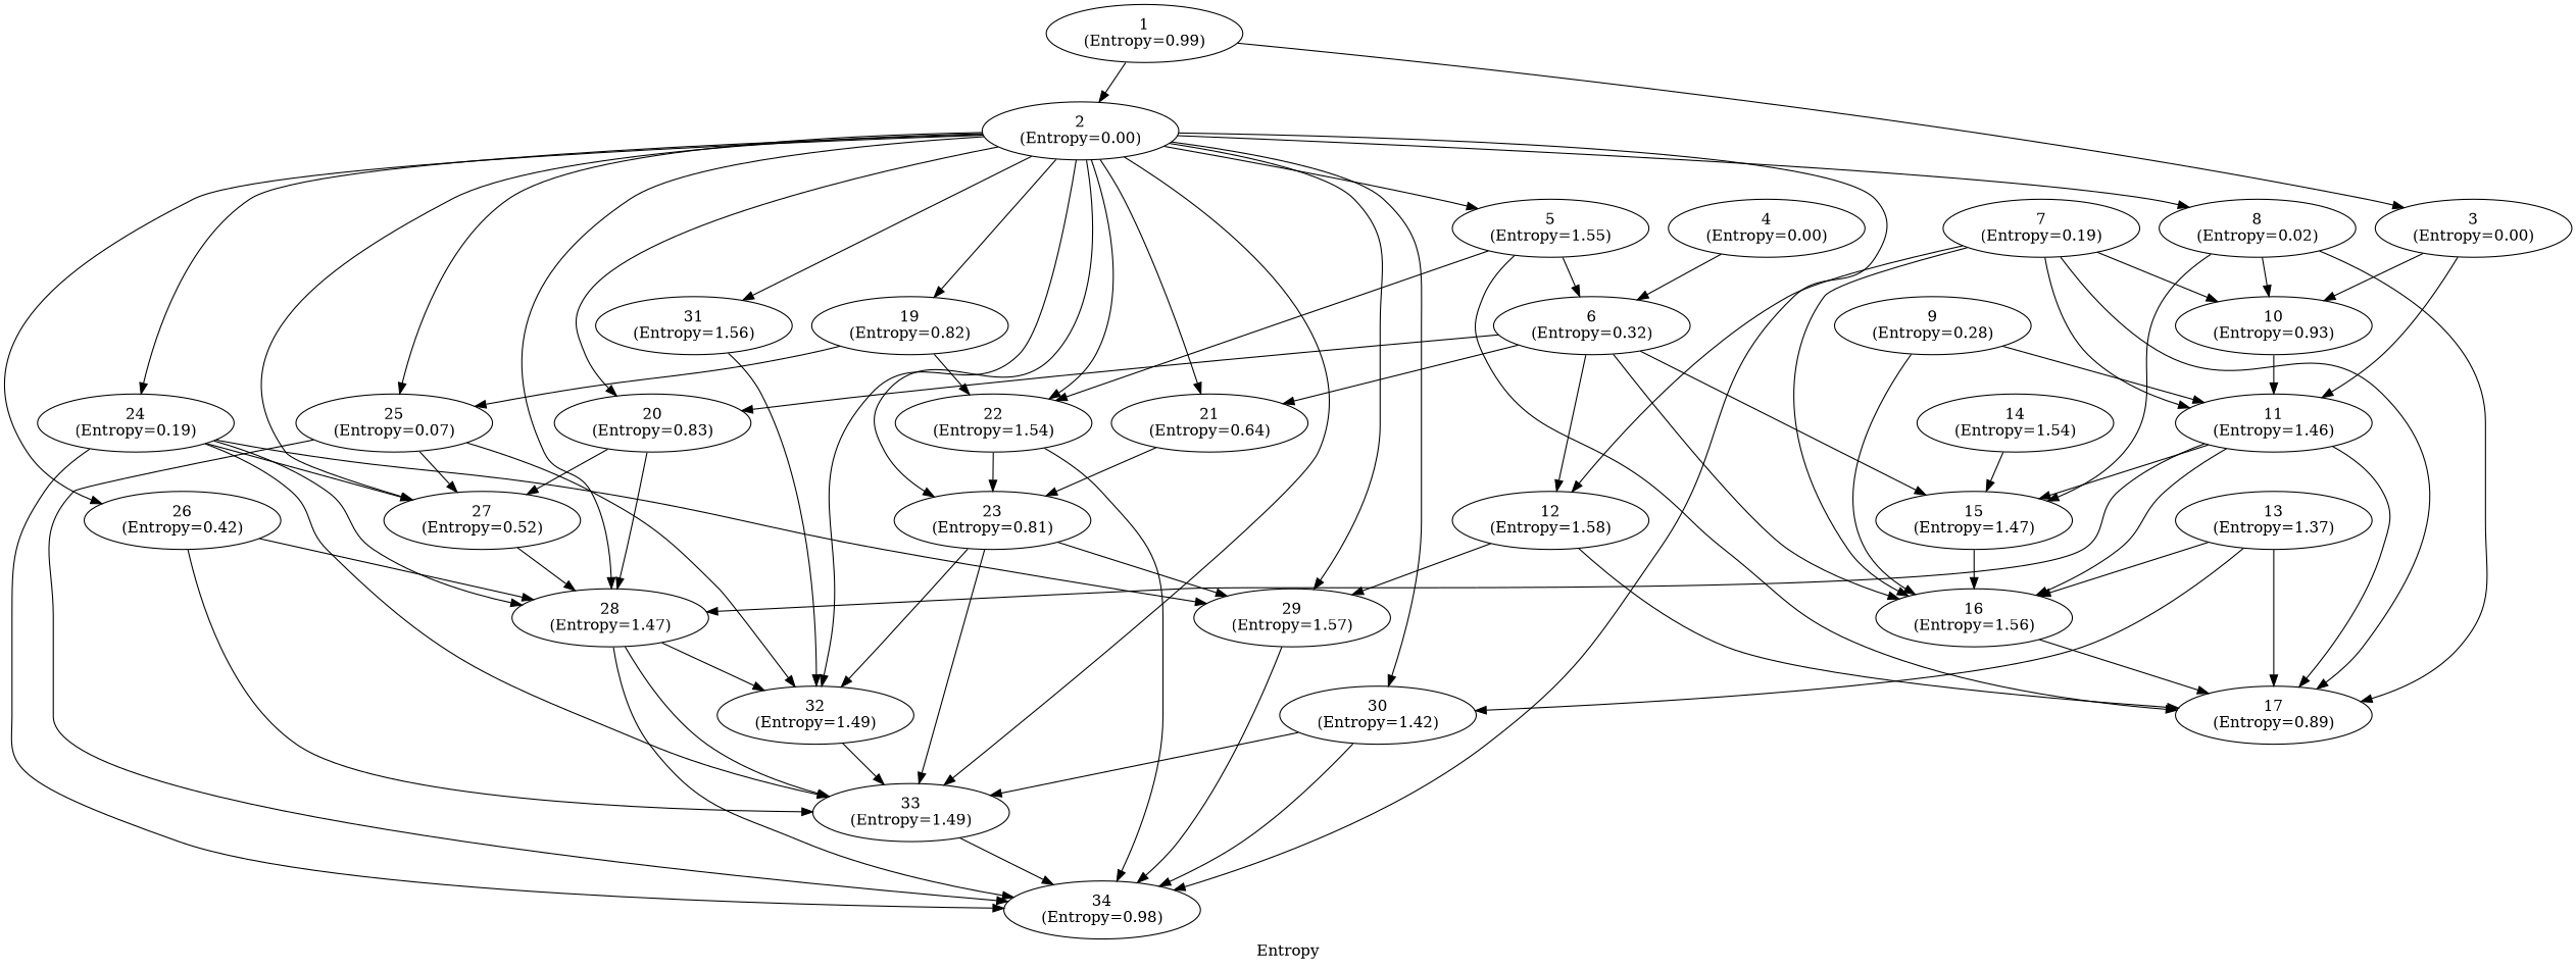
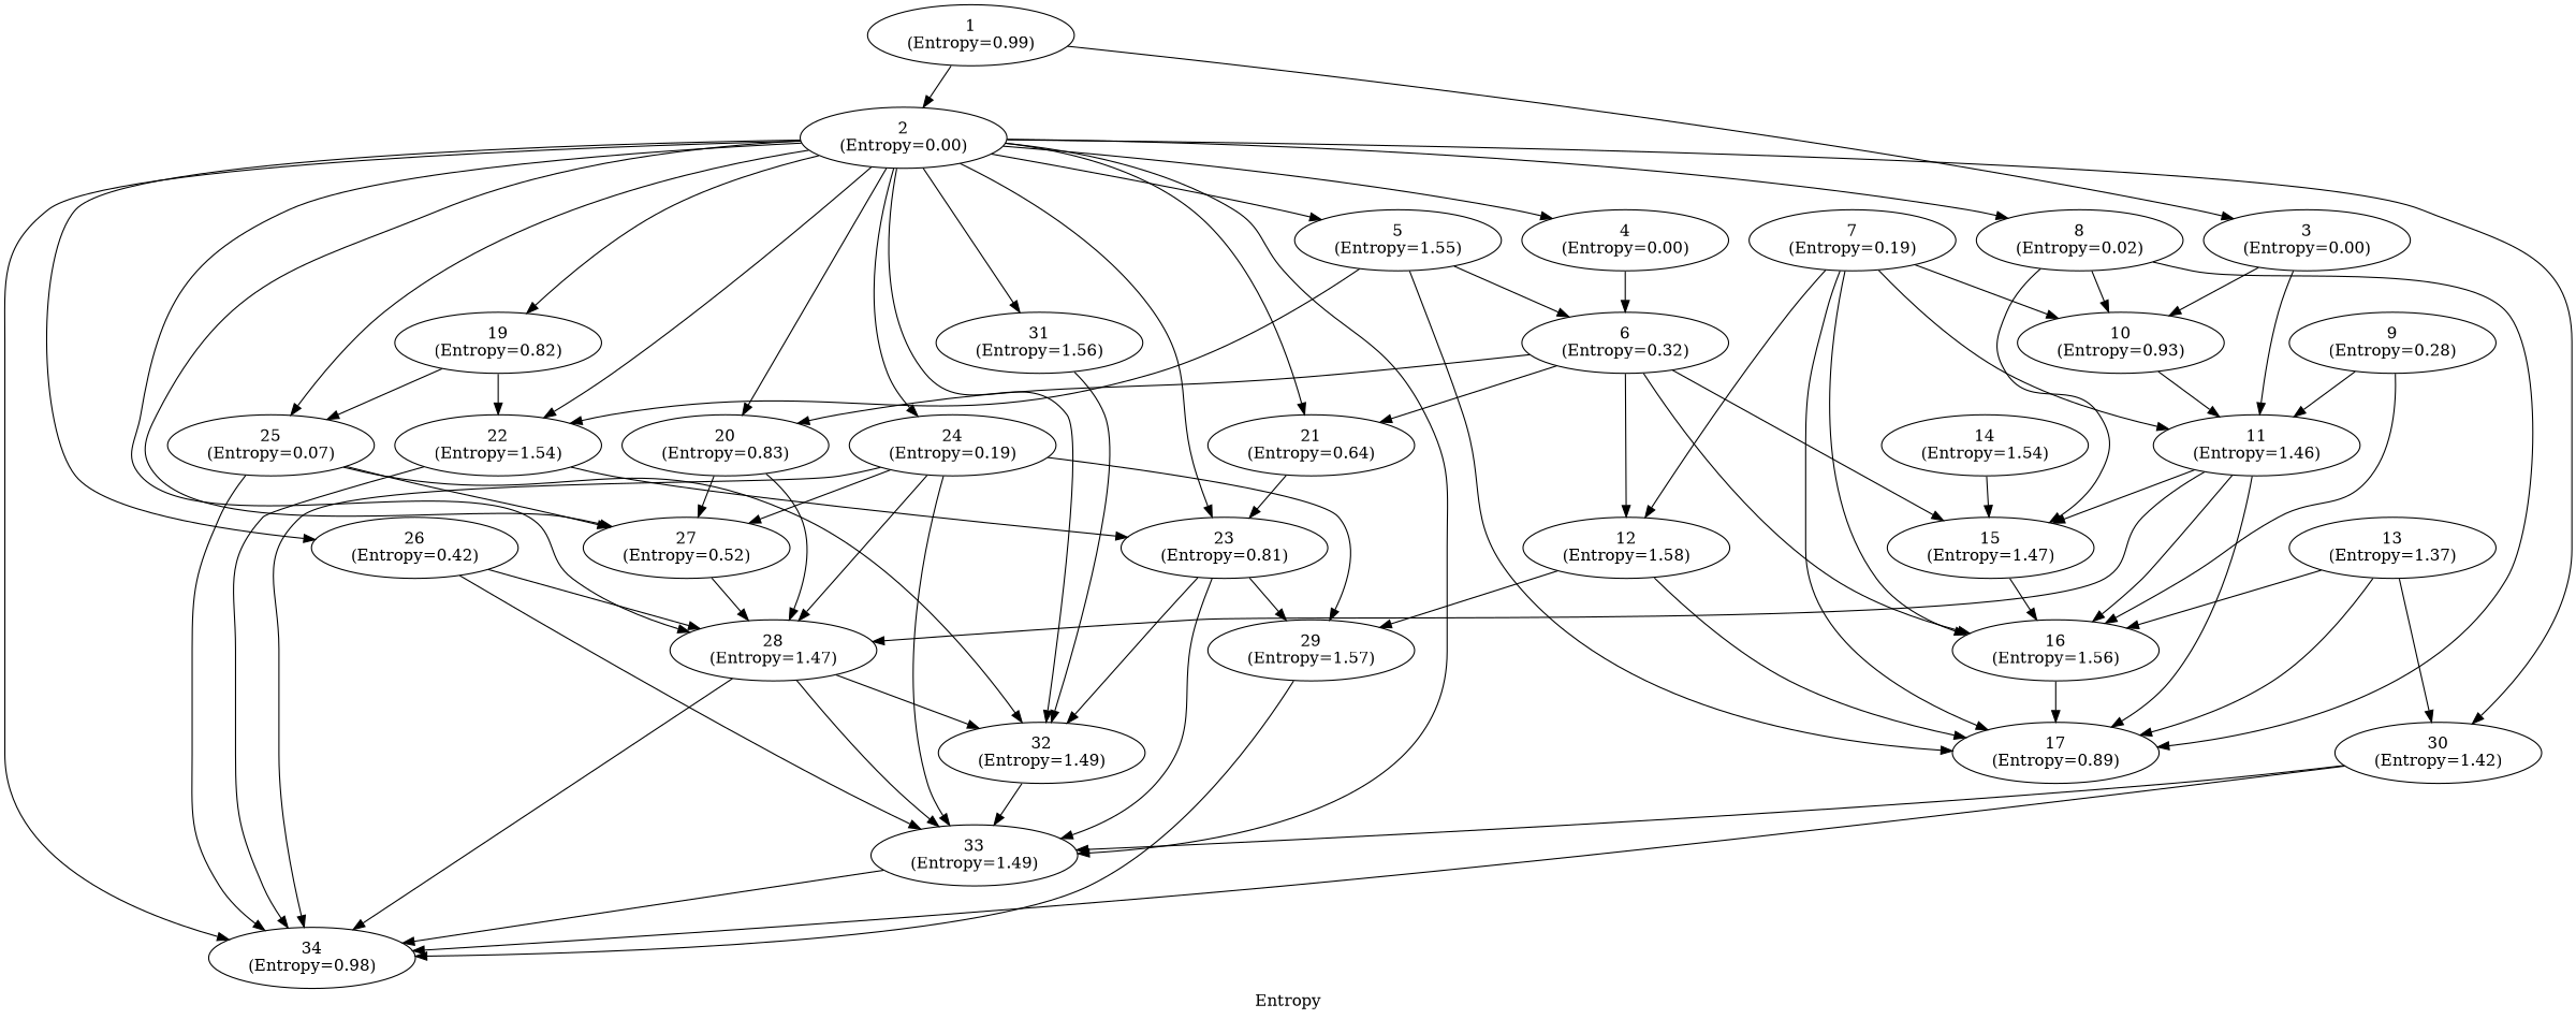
  digraph {
    label=Entropy
    node [shape=ellipse]
    n1 [label="1\n(Entropy=0.99)"]
    n2 [label="2\n(Entropy=0.00)"]
    n3 [label="3\n(Entropy=0.00)"]
    n4 [label="5\n(Entropy=1.55)"]
    n5 [label="8\n(Entropy=0.02)"]
    n6 [label="19\n(Entropy=0.82)"]
    n7 [label="20\n(Entropy=0.83)"]
    n8 [label="21\n(Entropy=0.64)"]
    n9 [label="22\n(Entropy=1.54)"]
    n10 [label="23\n(Entropy=0.81)"]
    n11 [label="24\n(Entropy=0.19)"]
    n12 [label="25\n(Entropy=0.07)"]
    n13 [label="26\n(Entropy=0.42)"]
    n14 [label="27\n(Entropy=0.52)"]
    n15 [label="28\n(Entropy=1.47)"]
    n16 [label="29\n(Entropy=1.57)"]
    n17 [label="30\n(Entropy=1.42)"]
    n18 [label="31\n(Entropy=1.56)"]
    n19 [label="32\n(Entropy=1.49)"]
    n20 [label="33\n(Entropy=1.49)"]
    n21 [label="34\n(Entropy=0.98)"]
    n22 [label="10\n(Entropy=0.93)"]
    n23 [label="11\n(Entropy=1.46)"]
    n24 [label="6\n(Entropy=0.32)"]
    n25 [label="17\n(Entropy=0.89)"]
    n26 [label="15\n(Entropy=1.47)"]
    n27 [label="16\n(Entropy=1.56)"]
    n28 [label="4\n(Entropy=0.00)"]
    n29 [label="12\n(Entropy=1.58)"]
    n30 [label="7\n(Entropy=0.19)"]
    n31 [label="9\n(Entropy=0.28)"]
    n32 [label="13\n(Entropy=1.37)"]
    n33 [label="14\n(Entropy=1.54)"]
    n1 -> n2
    n1 -> n3
    n2 -> n4
    n2 -> n5
    n2 -> n6
    n2 -> n7
    n2 -> n8
    n2 -> n9
    n2 -> n10
    n2 -> n11
    n2 -> n12
    n2 -> n13
    n2 -> n14
    n2 -> n15
-   n2 -> n16
+   n2 -> n28
    n2 -> n17
    n2 -> n18
    n2 -> n19
    n2 -> n20
    n2 -> n21
    n3 -> n22
    n3 -> n23
    n4 -> n9
    n4 -> n24
    n4 -> n25
    n5 -> n22
    n5 -> n25
    n5 -> n26
    n6 -> n9
    n6 -> n12
    n7 -> n14
    n7 -> n15
    n8 -> n10
    n9 -> n10
    n9 -> n21
    n10 -> n16
    n10 -> n19
    n10 -> n20
    n11 -> n14
    n11 -> n15
    n11 -> n16
    n11 -> n20
    n11 -> n21
    n12 -> n14
    n12 -> n19
    n12 -> n21
    n13 -> n15
    n13 -> n20
    n14 -> n15
    n15 -> n19
    n15 -> n20
    n15 -> n21
    n16 -> n21
    n17 -> n20
    n17 -> n21
    n18 -> n19
    n19 -> n20
    n20 -> n21
    n22 -> n23
    n23 -> n15
    n23 -> n25
    n23 -> n26
    n23 -> n27
    n24 -> n7
    n24 -> n8
    n24 -> n26
    n24 -> n27
    n24 -> n29
    n26 -> n27
    n27 -> n25
    n28 -> n24
    n29 -> n16
    n29 -> n25
    n30 -> n22
    n30 -> n23
    n30 -> n25
    n30 -> n27
    n30 -> n29
    n31 -> n23
    n31 -> n27
    n32 -> n17
    n32 -> n25
    n32 -> n27
    n33 -> n26
  }
